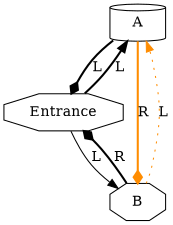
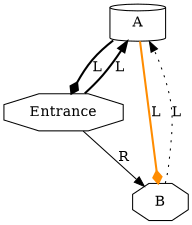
  digraph {
    node [shape=octagon]
    edge [arrowhead=diamond color=black style=bold]
    A [shape=cylinder]
    Entrance
    B
    A -> Entrance [label=L]
-   A -> B [color=darkorange label=R]
+   A -> B [color=darkorange label=L]
    Entrance -> A [arrowhead=normal label=L]
-   Entrance -> B [arrowhead=normal label=L style=solid]
-   B -> A [arrowhead=normal color=darkorange label=L style=dotted]
-   B -> Entrance [label=R]
+   Entrance -> B [arrowhead=normal label=R style=solid]
+   B -> A [arrowhead=normal label=L style=dotted]
  }
